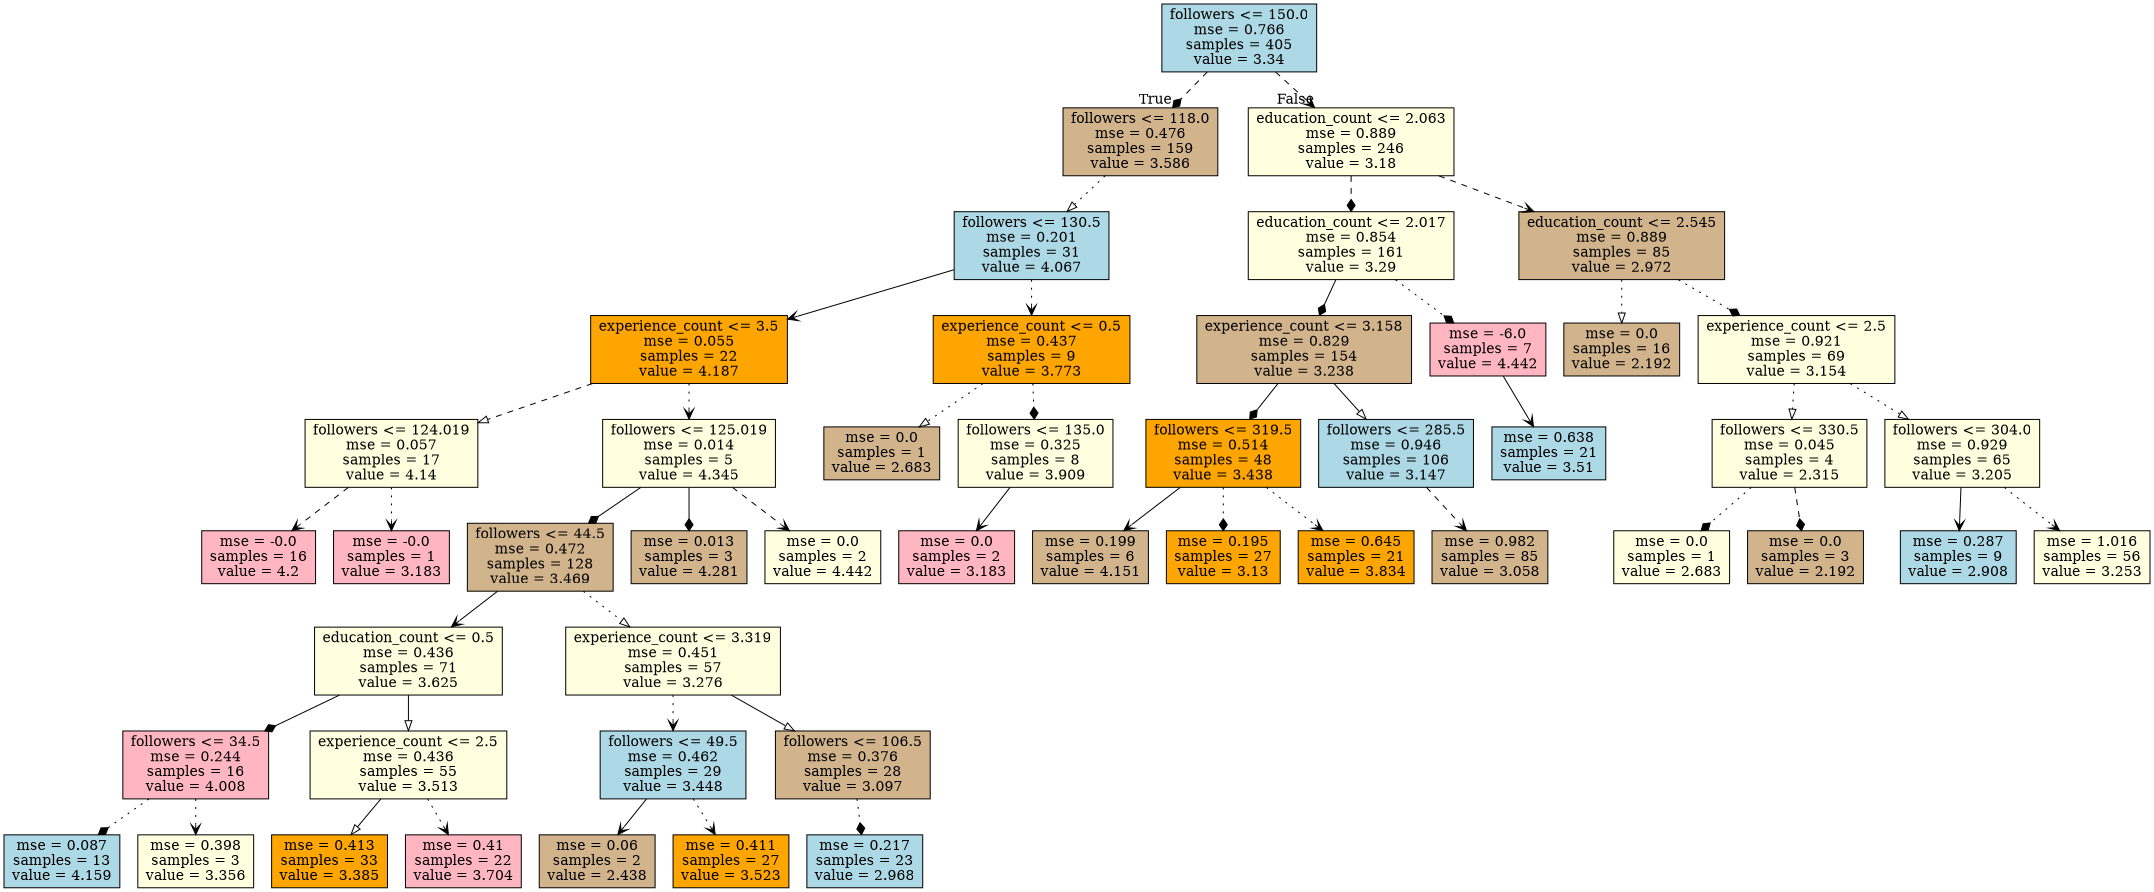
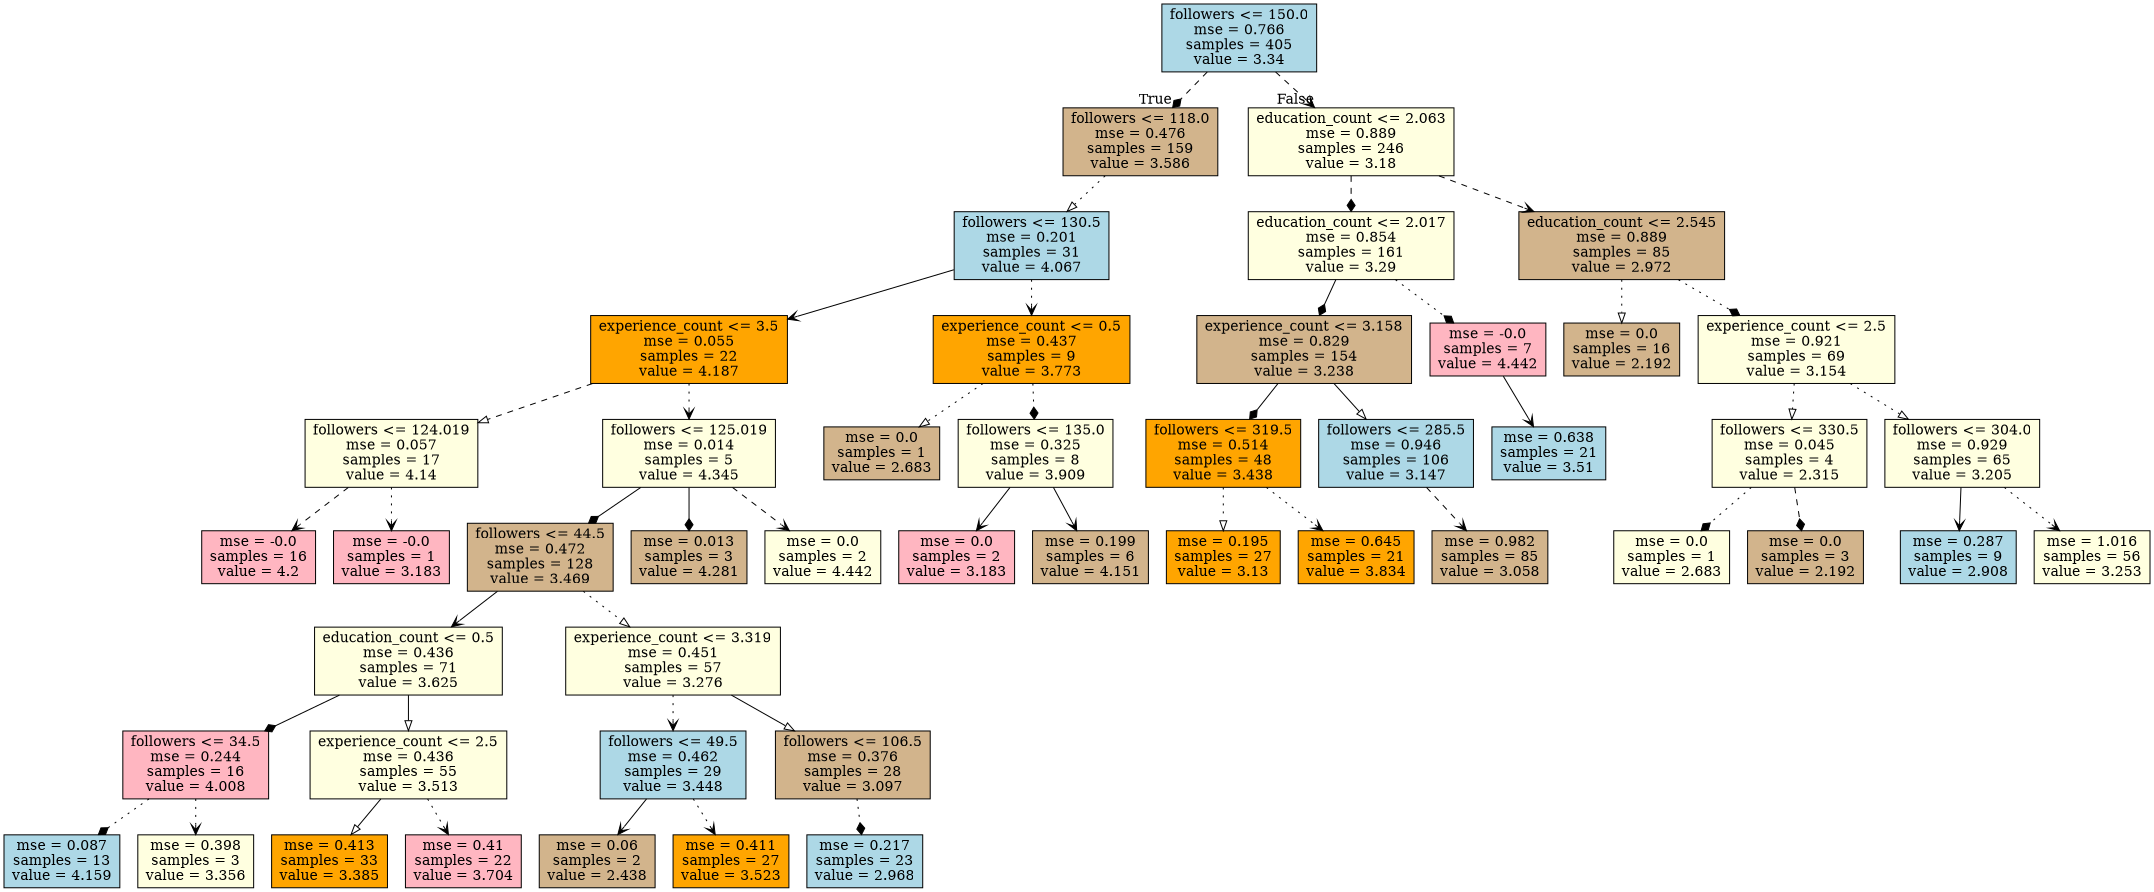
  digraph {
    node [fillcolor=lightyellow shape=box style=filled]
    edge [arrowhead=vee style=dotted]
    n1 [fillcolor=lightblue label="followers <= 150.0\nmse = 0.766\nsamples = 405\nvalue = 3.34"]
    n2 [fillcolor=tan label="followers <= 118.0\nmse = 0.476\nsamples = 159\nvalue = 3.586"]
    n3 [label="education_count <= 2.063\nmse = 0.889\nsamples = 246\nvalue = 3.18"]
    n4 [fillcolor=lightblue label="followers <= 130.5\nmse = 0.201\nsamples = 31\nvalue = 4.067"]
    n5 [label="education_count <= 2.017\nmse = 0.854\nsamples = 161\nvalue = 3.29"]
    n6 [fillcolor=tan label="education_count <= 2.545\nmse = 0.889\nsamples = 85\nvalue = 2.972"]
    n7 [fillcolor=tan label="followers <= 44.5\nmse = 0.472\nsamples = 128\nvalue = 3.469"]
    n8 [label="education_count <= 0.5\nmse = 0.436\nsamples = 71\nvalue = 3.625"]
    n9 [label="experience_count <= 3.319\nmse = 0.451\nsamples = 57\nvalue = 3.276"]
    n10 [fillcolor=orange label="experience_count <= 3.5\nmse = 0.055\nsamples = 22\nvalue = 4.187"]
    n11 [fillcolor=orange label="experience_count <= 0.5\nmse = 0.437\nsamples = 9\nvalue = 3.773"]
    n12 [fillcolor=lightpink label="followers <= 34.5\nmse = 0.244\nsamples = 16\nvalue = 4.008"]
    n13 [label="experience_count <= 2.5\nmse = 0.436\nsamples = 55\nvalue = 3.513"]
    n14 [fillcolor=lightblue label="followers <= 49.5\nmse = 0.462\nsamples = 29\nvalue = 3.448"]
    n15 [fillcolor=tan label="followers <= 106.5\nmse = 0.376\nsamples = 28\nvalue = 3.097"]
    n16 [fillcolor=lightblue label="mse = 0.087\nsamples = 13\nvalue = 4.159"]
    n17 [label="mse = 0.398\nsamples = 3\nvalue = 3.356"]
    n18 [fillcolor=orange label="mse = 0.413\nsamples = 33\nvalue = 3.385"]
    n19 [fillcolor=lightpink label="mse = 0.41\nsamples = 22\nvalue = 3.704"]
    n20 [fillcolor=tan label="mse = 0.06\nsamples = 2\nvalue = 2.438"]
    n21 [fillcolor=orange label="mse = 0.411\nsamples = 27\nvalue = 3.523"]
    n22 [fillcolor=lightblue label="mse = 0.217\nsamples = 23\nvalue = 2.968"]
    n23 [label="followers <= 124.019\nmse = 0.057\nsamples = 17\nvalue = 4.14"]
    n24 [label="followers <= 125.019\nmse = 0.014\nsamples = 5\nvalue = 4.345"]
    n25 [fillcolor=tan label="mse = 0.0\nsamples = 1\nvalue = 2.683"]
    n26 [label="followers <= 135.0\nmse = 0.325\nsamples = 8\nvalue = 3.909"]
    n27 [fillcolor=lightpink label="mse = -0.0\nsamples = 16\nvalue = 4.2"]
    n28 [fillcolor=lightpink label="mse = -0.0\nsamples = 1\nvalue = 3.183"]
    n29 [fillcolor=tan label="mse = 0.013\nsamples = 3\nvalue = 4.281"]
    n30 [label="mse = 0.0\nsamples = 2\nvalue = 4.442"]
    n31 [fillcolor=lightpink label="mse = 0.0\nsamples = 2\nvalue = 3.183"]
    n32 [fillcolor=tan label="mse = 0.199\nsamples = 6\nvalue = 4.151"]
    n33 [fillcolor=tan label="experience_count <= 3.158\nmse = 0.829\nsamples = 154\nvalue = 3.238"]
-   n34 [fillcolor=lightpink label="mse = -6.0\nsamples = 7\nvalue = 4.442"]
+   n34 [fillcolor=lightpink label="mse = -0.0\nsamples = 7\nvalue = 4.442"]
    n35 [fillcolor=tan label="mse = 0.0\nsamples = 16\nvalue = 2.192"]
    n36 [label="experience_count <= 2.5\nmse = 0.921\nsamples = 69\nvalue = 3.154"]
    n37 [fillcolor=orange label="followers <= 319.5\nmse = 0.514\nsamples = 48\nvalue = 3.438"]
    n38 [fillcolor=lightblue label="followers <= 285.5\nmse = 0.946\nsamples = 106\nvalue = 3.147"]
    n39 [fillcolor=lightblue label="mse = 0.638\nsamples = 21\nvalue = 3.51"]
    n40 [fillcolor=orange label="mse = 0.195\nsamples = 27\nvalue = 3.13"]
    n41 [fillcolor=orange label="mse = 0.645\nsamples = 21\nvalue = 3.834"]
    n42 [fillcolor=tan label="mse = 0.982\nsamples = 85\nvalue = 3.058"]
    n43 [label="followers <= 330.5\nmse = 0.045\nsamples = 4\nvalue = 2.315"]
    n44 [label="followers <= 304.0\nmse = 0.929\nsamples = 65\nvalue = 3.205"]
    n45 [label="mse = 0.0\nsamples = 1\nvalue = 2.683"]
    n46 [fillcolor=tan label="mse = 0.0\nsamples = 3\nvalue = 2.192"]
    n47 [fillcolor=lightblue label="mse = 0.287\nsamples = 9\nvalue = 2.908"]
    n48 [label="mse = 1.016\nsamples = 56\nvalue = 3.253"]
    n1 -> n2 [arrowhead=diamond headlabel=True labelangle=45 labeldistance=2.5 style=dashed]
    n1 -> n3 [headlabel=False labelangle=-45 labeldistance=2.5 style=dashed]
    n2 -> n4 [arrowhead=onormal]
    n3 -> n5 [arrowhead=diamond style=dashed]
    n3 -> n6 [style=dashed]
    n4 -> n10 [style=solid]
    n4 -> n11
    n5 -> n33 [arrowhead=diamond style=solid]
    n5 -> n34 [arrowhead=diamond]
    n6 -> n35 [arrowhead=onormal]
    n6 -> n36 [arrowhead=diamond]
    n7 -> n8 [style=solid]
    n7 -> n9 [arrowhead=onormal]
    n8 -> n12 [arrowhead=diamond style=solid]
    n8 -> n13 [arrowhead=onormal style=solid]
    n9 -> n14
    n9 -> n15 [arrowhead=onormal style=solid]
    n10 -> n23 [arrowhead=onormal style=dashed]
    n10 -> n24
    n11 -> n25 [arrowhead=onormal]
    n11 -> n26 [arrowhead=diamond]
    n12 -> n16 [arrowhead=diamond]
    n12 -> n17
    n13 -> n18 [arrowhead=onormal style=solid]
    n13 -> n19
    n14 -> n20 [style=solid]
    n14 -> n21
    n15 -> n22 [arrowhead=diamond]
    n23 -> n27 [style=dashed]
    n23 -> n28
    n24 -> n7 [arrowhead=diamond style=solid]
    n24 -> n29 [arrowhead=diamond style=solid]
    n24 -> n30 [style=dashed]
    n26 -> n31 [style=solid]
-   n37 -> n32 [style=solid]
+   n26 -> n32 [style=solid]
    n33 -> n37 [arrowhead=diamond style=solid]
    n33 -> n38 [arrowhead=onormal style=solid]
    n34 -> n39 [style=solid]
    n36 -> n43 [arrowhead=onormal]
    n36 -> n44 [arrowhead=onormal]
-   n37 -> n40 [arrowhead=diamond]
+   n37 -> n40 [arrowhead=onormal]
    n37 -> n41
    n38 -> n42 [style=dashed]
    n43 -> n45 [arrowhead=diamond]
    n43 -> n46 [arrowhead=diamond style=dashed]
    n44 -> n47 [style=solid]
    n44 -> n48
  }
